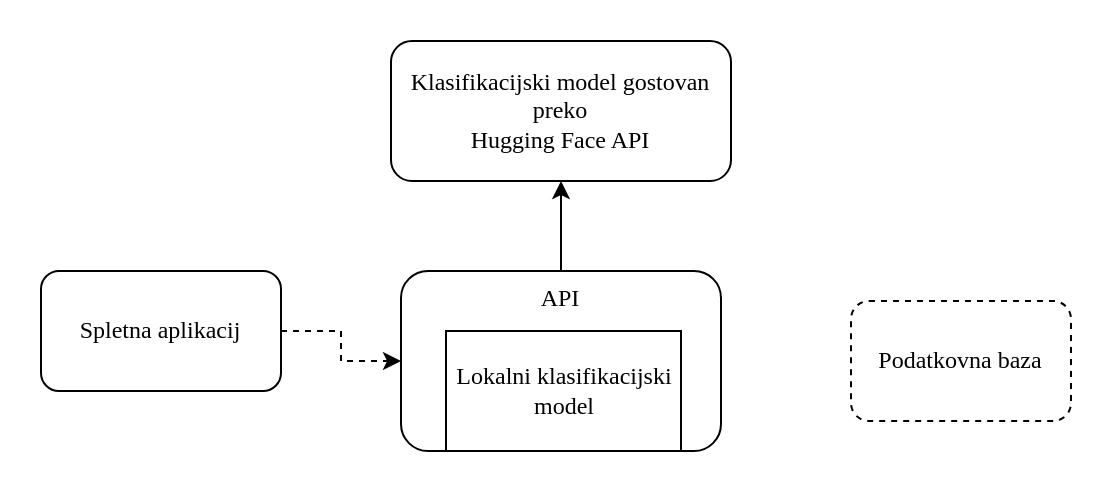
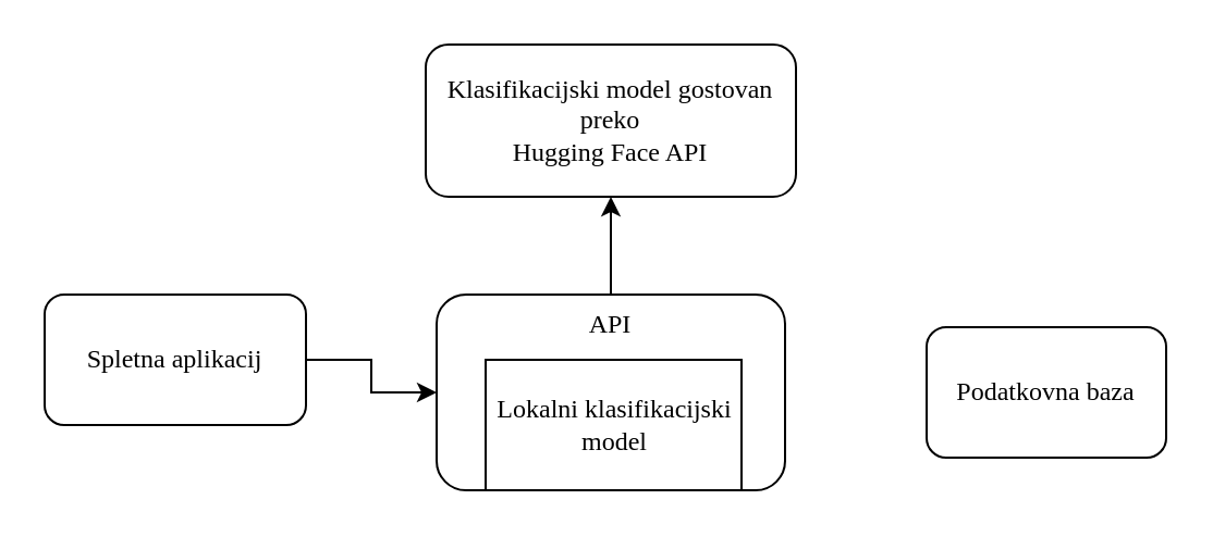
  <mxCell id="0" />
  <mxCell id="1" parent="0" />
- <mxCell id="2" style="edgeStyle=orthogonalEdgeStyle;rounded=0;orthogonalLoop=1;jettySize=auto;html=1;entryX=0;entryY=0.5;entryDx=0;entryDy=0;dashed=1;" edge="1" parent="1" source="3" target="7"><mxGeometry relative="1" as="geometry" /></mxCell>
+ <mxCell id="2" style="edgeStyle=orthogonalEdgeStyle;rounded=0;orthogonalLoop=1;jettySize=auto;html=1;entryX=0;entryY=0.5;entryDx=0;entryDy=0;" edge="1" parent="1" source="3" target="7"><mxGeometry relative="1" as="geometry" /></mxCell>
  <mxCell id="3" value="&lt;font face=&quot;Lucida Console&quot;&gt;Spletna aplikacij&lt;/font&gt;" style="rounded=1;whiteSpace=wrap;html=1;" vertex="1" parent="1"><mxGeometry x="20" y="135" width="120" height="60" as="geometry" /></mxCell>
- <mxCell id="4" value="&lt;font face=&quot;Lucida Console&quot;&gt;Podatkovna baza&lt;br&gt;&lt;/font&gt;" style="rounded=1;whiteSpace=wrap;html=1;dashed=1;" vertex="1" parent="1"><mxGeometry x="425" y="150" width="110" height="60" as="geometry" /></mxCell>
+ <mxCell id="4" value="&lt;font face=&quot;Lucida Console&quot;&gt;Podatkovna baza&lt;br&gt;&lt;/font&gt;" style="rounded=1;whiteSpace=wrap;html=1;" vertex="1" parent="1"><mxGeometry x="425" y="150" width="110" height="60" as="geometry" /></mxCell>
  <mxCell id="5" value="&lt;font face=&quot;Lucida Console&quot;&gt;Klasifikacijski model gostovan preko&lt;br&gt;Hugging Face API&lt;br&gt;&lt;/font&gt;" style="rounded=1;whiteSpace=wrap;html=1;" vertex="1" parent="1"><mxGeometry x="195" y="20" width="170" height="70" as="geometry" /></mxCell>
  <mxCell id="6" value="" style="group" vertex="1" connectable="0" parent="1"><mxGeometry x="200" y="135" width="160" height="90" as="geometry" /></mxCell>
  <mxCell id="7" value="&lt;font face=&quot;Lucida Console&quot;&gt;API&lt;/font&gt;" style="rounded=1;whiteSpace=wrap;html=1;verticalAlign=top;" vertex="1" parent="6"><mxGeometry width="160" height="90" as="geometry" /></mxCell>
  <mxCell id="8" value="&lt;div&gt;&lt;font face=&quot;Lucida Console&quot;&gt;Lokalni klasifikacijski&lt;br&gt;&lt;/font&gt;&lt;/div&gt;&lt;div&gt;&lt;font face=&quot;Lucida Console&quot;&gt;model&lt;/font&gt;&lt;/div&gt;" style="rounded=0;whiteSpace=wrap;html=1;" vertex="1" parent="6"><mxGeometry x="22.5" y="30" width="117.5" height="60" as="geometry" /></mxCell>
  <mxCell id="9" style="edgeStyle=orthogonalEdgeStyle;rounded=0;orthogonalLoop=1;jettySize=auto;html=1;" edge="1" parent="1" source="7" target="5"><mxGeometry relative="1" as="geometry" /></mxCell>
